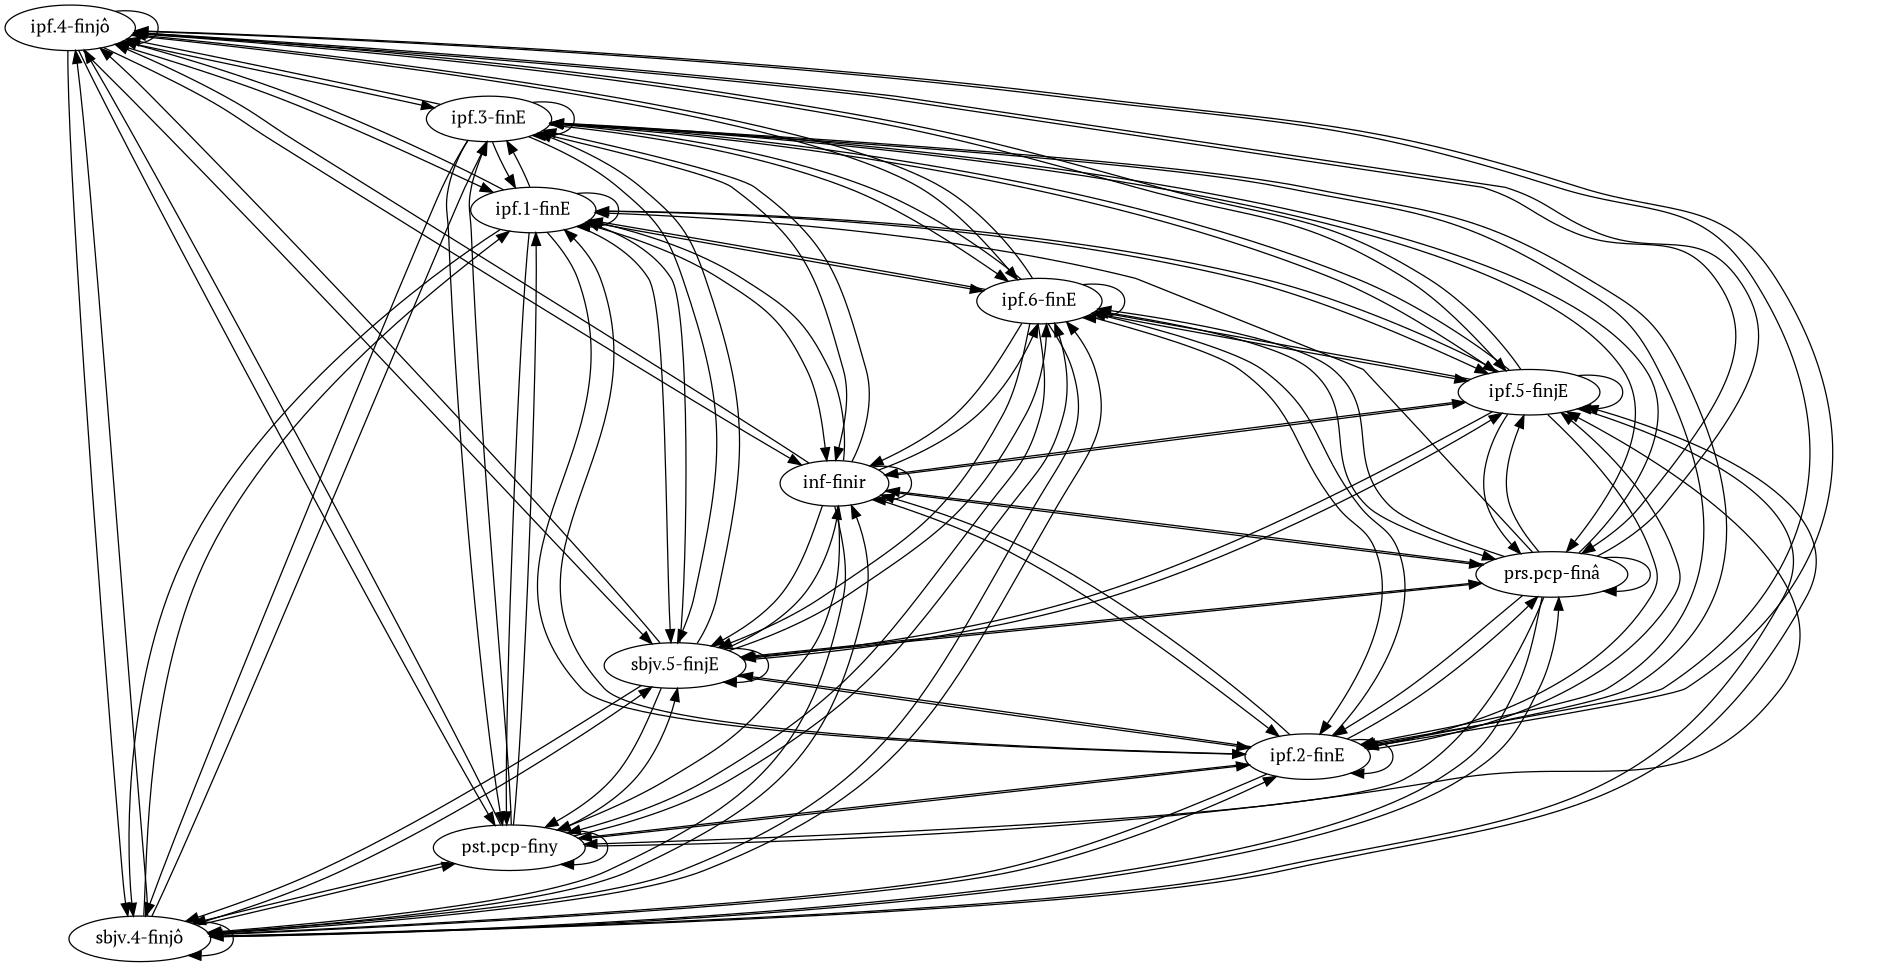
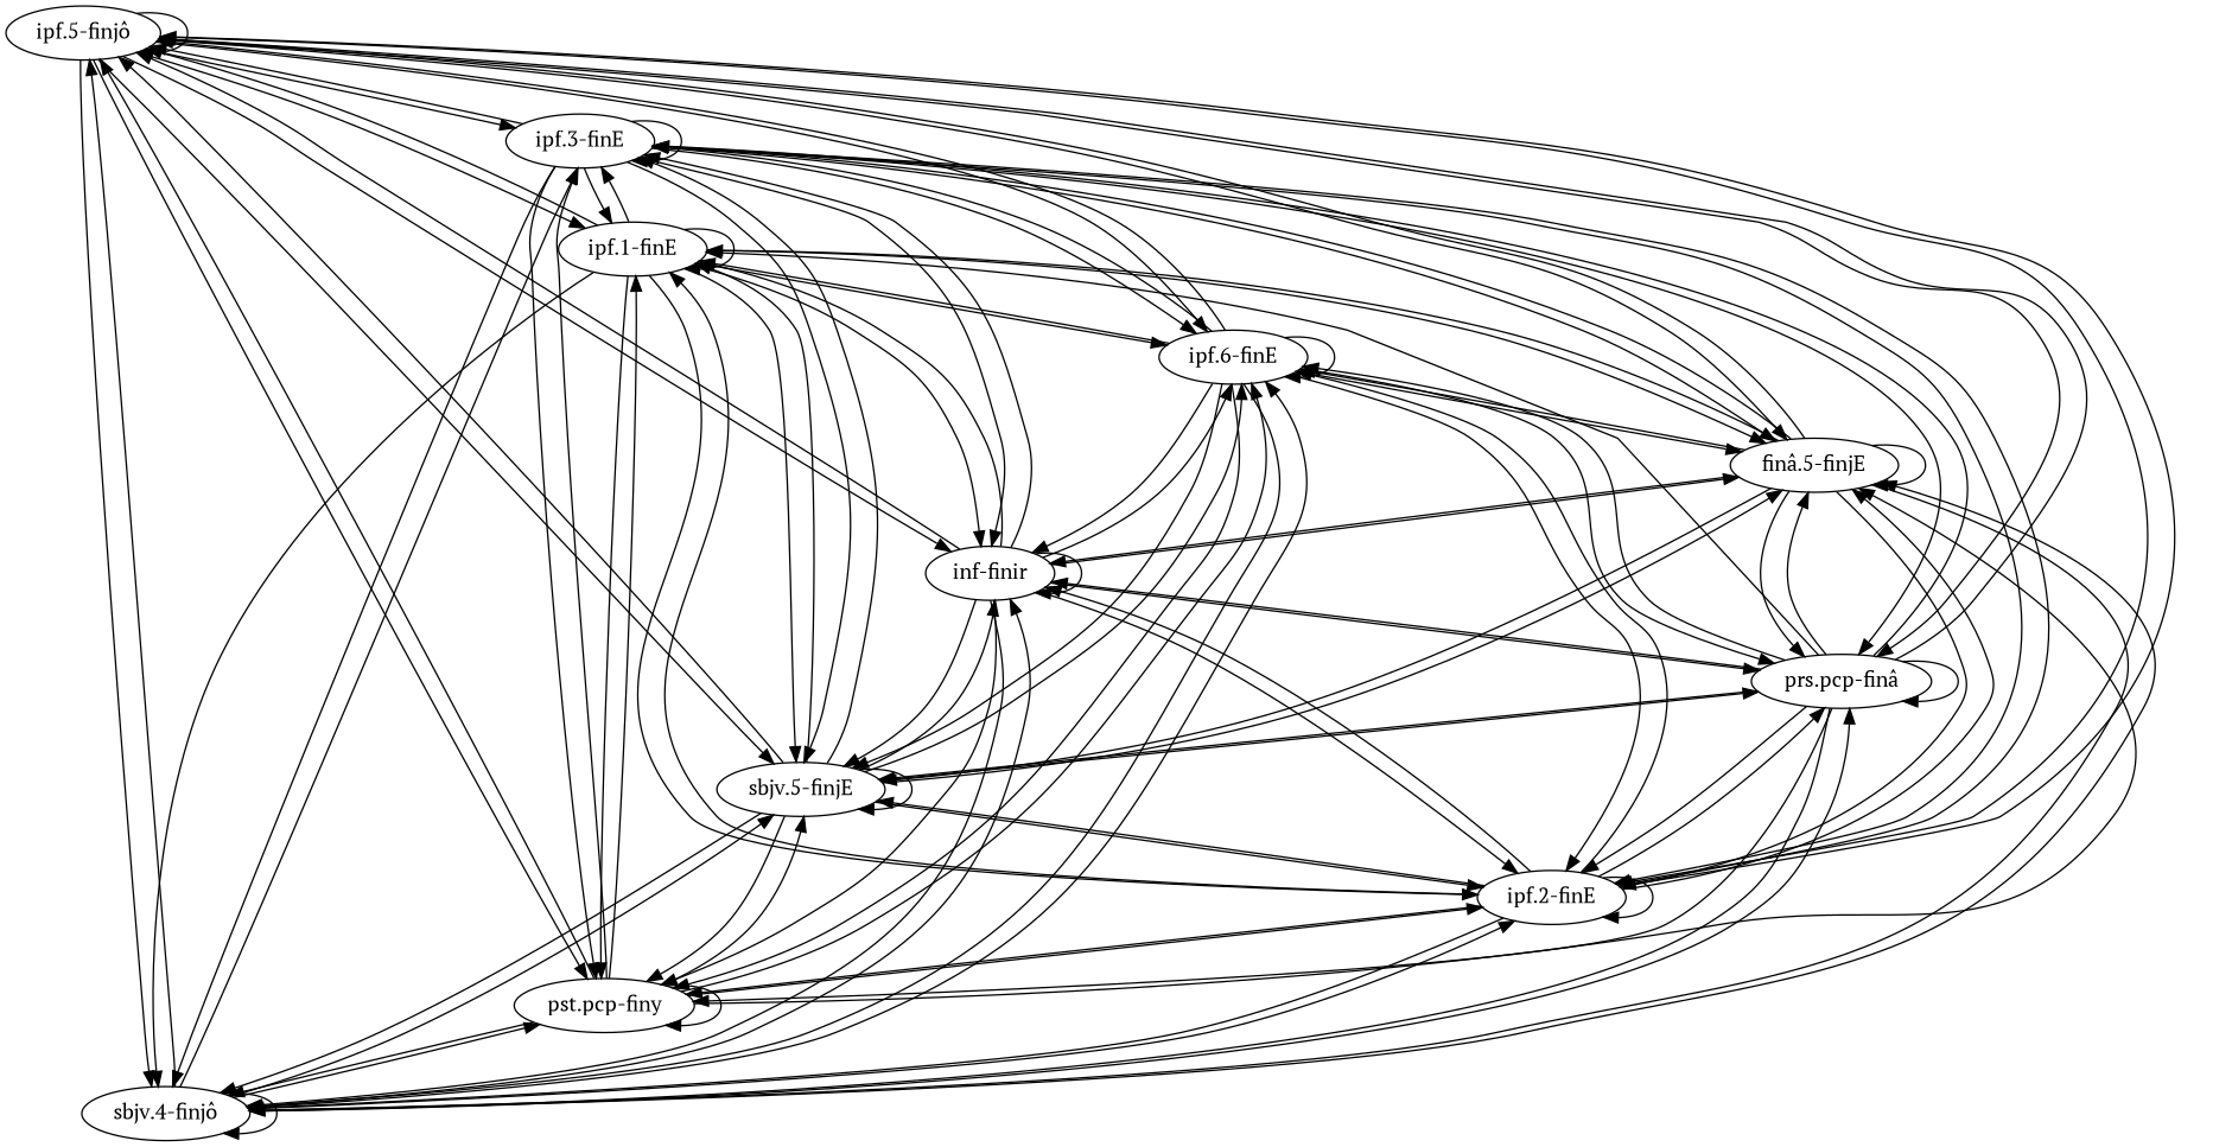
  digraph {
    fontname="PT Serif"
    node [fontname="PT Serif" tense=ipf weight=0.47]
    edge [fontname="PT Serif" weight=0.48]
-   "ipf.4-finjô" [cell="ipf.4" weight=0.48]
+   "ipf.4-finjô" [cell="ipf.4" weight=0.48 label="ipf.5-finjô"]
    "ipf.3-finE" [cell="ipf.3"]
    "sbjv.4-finjô" [cell="sbjv.4" tense=sbjv weight=0.48]
    "pst.pcp-finy" [cell="pst.pcp" tense=pst weight=0.12]
    "ipf.2-finE" [cell="ipf.2"]
    "sbjv.5-finjE" [cell="sbjv.5" tense=sbjv weight=0.48]
    "prs.pcp-finâ" [cell="prs.pcp" tense=prs]
    "inf-finir" [cell=inf tense=inf weight=1.0]
-   "ipf.5-finjE" [cell="ipf.5" weight=0.48]
+   "ipf.5-finjE" [cell="ipf.5" weight=0.48 label="finâ.5-finjE"]
    "ipf.6-finE" [cell="ipf.6"]
    "ipf.1-finE" [cell="ipf.1"]
    "ipf.4-finjô" -> "ipf.4-finjô"
    "ipf.4-finjô" -> "ipf.3-finE" [weight=0.4324]
    "ipf.4-finjô" -> "sbjv.4-finjô"
    "ipf.4-finjô" -> "pst.pcp-finy" [weight=0.0048]
    "ipf.4-finjô" -> "ipf.2-finE" [weight=0.4324]
    "ipf.4-finjô" -> "sbjv.5-finjE"
    "ipf.4-finjô" -> "prs.pcp-finâ" [weight=0.4324]
    "ipf.4-finjô" -> "inf-finir" [weight=0.04]
    "ipf.4-finjô" -> "ipf.5-finjE"
    "ipf.4-finjô" -> "ipf.6-finE" [weight=0.4324]
    "ipf.4-finjô" -> "ipf.1-finE" [weight=0.4324]
    "ipf.3-finE" -> "ipf.4-finjô"
    "ipf.3-finE" -> "ipf.3-finE" [weight=0.47]
    "ipf.3-finE" -> "sbjv.4-finjô"
    "ipf.3-finE" -> "pst.pcp-finy" [weight=0.0036]
    "ipf.3-finE" -> "ipf.2-finE" [weight=0.47]
    "ipf.3-finE" -> "sbjv.5-finjE"
    "ipf.3-finE" -> "prs.pcp-finâ" [weight=0.47]
    "ipf.3-finE" -> "inf-finir" [weight=0.04]
    "ipf.3-finE" -> "ipf.5-finjE"
    "ipf.3-finE" -> "ipf.6-finE" [weight=0.47]
    "ipf.3-finE" -> "ipf.1-finE" [weight=0.47]
    "sbjv.4-finjô" -> "ipf.4-finjô"
    "sbjv.4-finjô" -> "ipf.3-finE" [weight=0.4324]
    "sbjv.4-finjô" -> "sbjv.4-finjô"
    "sbjv.4-finjô" -> "pst.pcp-finy" [weight=0.0048]
    "sbjv.4-finjô" -> "ipf.2-finE" [weight=0.4324]
    "sbjv.4-finjô" -> "sbjv.5-finjE"
    "sbjv.4-finjô" -> "prs.pcp-finâ" [weight=0.4324]
    "sbjv.4-finjô" -> "inf-finir" [weight=0.04]
    "sbjv.4-finjô" -> "ipf.5-finjE"
    "sbjv.4-finjô" -> "ipf.6-finE" [weight=0.4324]
-   "sbjv.4-finjô" -> "ipf.1-finE" [weight=0.4324]
    "pst.pcp-finy" -> "ipf.4-finjô"
    "pst.pcp-finy" -> "ipf.3-finE" [weight=0.47]
    "pst.pcp-finy" -> "sbjv.4-finjô"
    "pst.pcp-finy" -> "pst.pcp-finy" [weight=0.12]
    "pst.pcp-finy" -> "ipf.2-finE" [weight=0.47]
    "pst.pcp-finy" -> "sbjv.5-finjE"
    "pst.pcp-finy" -> "ipf.5-finjE"
    "pst.pcp-finy" -> "ipf.6-finE" [weight=0.47]
    "pst.pcp-finy" -> "ipf.1-finE" [weight=0.47]
    "ipf.2-finE" -> "ipf.4-finjô"
    "ipf.2-finE" -> "ipf.3-finE" [weight=0.47]
    "ipf.2-finE" -> "sbjv.4-finjô"
    "ipf.2-finE" -> "pst.pcp-finy" [weight=0.0036]
    "ipf.2-finE" -> "ipf.2-finE" [weight=0.47]
    "ipf.2-finE" -> "sbjv.5-finjE"
    "ipf.2-finE" -> "prs.pcp-finâ" [weight=0.47]
    "ipf.2-finE" -> "inf-finir" [weight=0.04]
    "ipf.2-finE" -> "ipf.5-finjE"
    "ipf.2-finE" -> "ipf.6-finE" [weight=0.47]
    "ipf.2-finE" -> "ipf.1-finE" [weight=0.47]
    "sbjv.5-finjE" -> "ipf.4-finjô"
    "sbjv.5-finjE" -> "ipf.3-finE" [weight=0.4324]
    "sbjv.5-finjE" -> "sbjv.4-finjô"
    "sbjv.5-finjE" -> "pst.pcp-finy" [weight=0.0048]
    "sbjv.5-finjE" -> "ipf.2-finE" [weight=0.4324]
    "sbjv.5-finjE" -> "sbjv.5-finjE"
    "sbjv.5-finjE" -> "prs.pcp-finâ" [weight=0.4324]
    "sbjv.5-finjE" -> "inf-finir" [weight=0.04]
    "sbjv.5-finjE" -> "ipf.5-finjE"
    "sbjv.5-finjE" -> "ipf.6-finE" [weight=0.4324]
    "sbjv.5-finjE" -> "ipf.1-finE" [weight=0.4324]
    "prs.pcp-finâ" -> "ipf.4-finjô"
    "prs.pcp-finâ" -> "ipf.3-finE" [weight=0.47]
    "prs.pcp-finâ" -> "sbjv.4-finjô"
    "prs.pcp-finâ" -> "pst.pcp-finy" [weight=0.0036]
    "prs.pcp-finâ" -> "ipf.2-finE" [weight=0.47]
    "prs.pcp-finâ" -> "sbjv.5-finjE"
    "prs.pcp-finâ" -> "prs.pcp-finâ" [weight=0.47]
    "prs.pcp-finâ" -> "inf-finir" [weight=0.04]
    "prs.pcp-finâ" -> "ipf.5-finjE"
    "prs.pcp-finâ" -> "ipf.6-finE" [weight=0.47]
    "prs.pcp-finâ" -> "ipf.1-finE" [weight=0.47]
    "inf-finir" -> "ipf.4-finjô" [weight=0.2304]
    "inf-finir" -> "ipf.3-finE" [weight=0.2209]
    "inf-finir" -> "sbjv.4-finjô" [weight=0.2304]
    "inf-finir" -> "pst.pcp-finy" [weight=0.0144]
    "inf-finir" -> "ipf.2-finE" [weight=0.2209]
    "inf-finir" -> "sbjv.5-finjE" [weight=0.2304]
    "inf-finir" -> "prs.pcp-finâ" [weight=0.2209]
    "inf-finir" -> "inf-finir" [weight=1.0]
    "inf-finir" -> "ipf.5-finjE" [weight=0.2304]
    "inf-finir" -> "ipf.6-finE" [weight=0.2209]
    "inf-finir" -> "ipf.1-finE" [weight=0.2209]
    "ipf.5-finjE" -> "ipf.4-finjô"
    "ipf.5-finjE" -> "ipf.3-finE" [weight=0.4324]
    "ipf.5-finjE" -> "sbjv.4-finjô"
    "ipf.5-finjE" -> "ipf.2-finE" [weight=0.4324]
    "ipf.5-finjE" -> "sbjv.5-finjE"
    "ipf.5-finjE" -> "prs.pcp-finâ" [weight=0.4324]
    "ipf.5-finjE" -> "inf-finir" [weight=0.04]
    "ipf.5-finjE" -> "ipf.5-finjE"
    "ipf.5-finjE" -> "ipf.6-finE" [weight=0.4324]
    "ipf.5-finjE" -> "ipf.1-finE" [weight=0.4324]
    "ipf.6-finE" -> "ipf.4-finjô"
    "ipf.6-finE" -> "ipf.3-finE" [weight=0.47]
    "ipf.6-finE" -> "sbjv.4-finjô"
    "ipf.6-finE" -> "pst.pcp-finy" [weight=0.0036]
    "ipf.6-finE" -> "ipf.2-finE" [weight=0.47]
    "ipf.6-finE" -> "sbjv.5-finjE"
    "ipf.6-finE" -> "prs.pcp-finâ" [weight=0.47]
    "ipf.6-finE" -> "inf-finir" [weight=0.04]
    "ipf.6-finE" -> "ipf.5-finjE"
    "ipf.6-finE" -> "ipf.6-finE" [weight=0.47]
    "ipf.6-finE" -> "ipf.1-finE" [weight=0.47]
    "ipf.1-finE" -> "ipf.4-finjô"
    "ipf.1-finE" -> "ipf.3-finE" [weight=0.47]
    "ipf.1-finE" -> "sbjv.4-finjô"
    "ipf.1-finE" -> "pst.pcp-finy" [weight=0.0036]
    "ipf.1-finE" -> "ipf.2-finE" [weight=0.47]
    "ipf.1-finE" -> "sbjv.5-finjE"
    "ipf.1-finE" -> "inf-finir" [weight=0.04]
    "ipf.1-finE" -> "ipf.5-finjE"
    "ipf.1-finE" -> "ipf.6-finE" [weight=0.47]
    "ipf.1-finE" -> "ipf.1-finE" [weight=0.47]
  }
